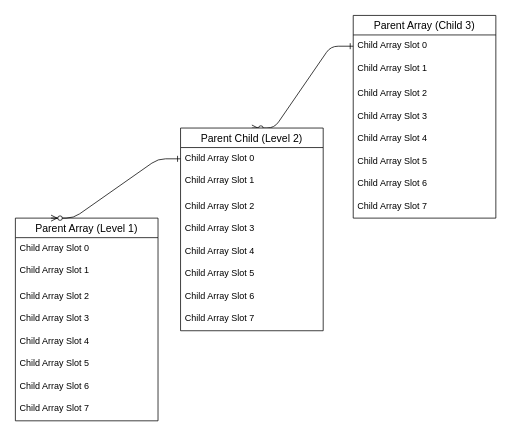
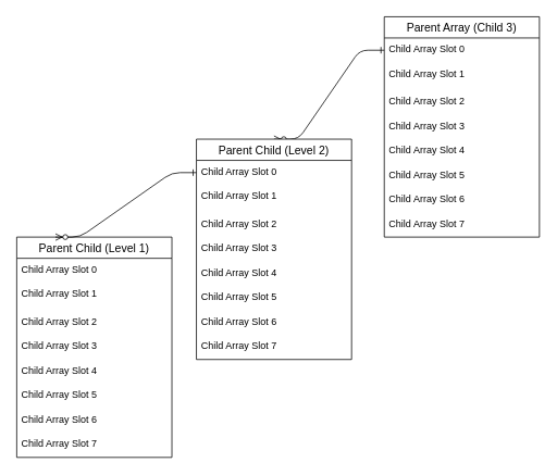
  <mxCell id="0" />
  <mxCell id="1" parent="0" />
  <mxCell id="2" value="Parent Array (Child 3)" style="swimlane;fontStyle=0;childLayout=stackLayout;horizontal=1;startSize=26;horizontalStack=0;resizeParent=1;resizeParentMax=0;resizeLast=0;collapsible=1;marginBottom=0;align=center;fontSize=14;" vertex="1" parent="1"><mxGeometry x="470" y="20" width="190" height="270" as="geometry" /></mxCell>
  <mxCell id="3" value="Child Array&amp;nbsp;Slot 0" style="text;strokeColor=none;fillColor=none;spacingLeft=4;spacingRight=4;overflow=hidden;rotatable=0;points=[[0,0.5],[1,0.5]];portConstraint=eastwest;fontSize=12;whiteSpace=wrap;html=1;" vertex="1" parent="2"><mxGeometry y="26" width="190" height="30" as="geometry" /></mxCell>
  <mxCell id="4" value="Child Array&amp;nbsp;Slot 1" style="text;strokeColor=none;fillColor=none;spacingLeft=4;spacingRight=4;overflow=hidden;rotatable=0;points=[[0,0.5],[1,0.5]];portConstraint=eastwest;fontSize=12;whiteSpace=wrap;html=1;" vertex="1" parent="2"><mxGeometry y="56" width="190" height="34" as="geometry" /></mxCell>
  <mxCell id="5" value="Child Array&amp;nbsp;Slot 2" style="text;strokeColor=none;fillColor=none;spacingLeft=4;spacingRight=4;overflow=hidden;rotatable=0;points=[[0,0.5],[1,0.5]];portConstraint=eastwest;fontSize=12;whiteSpace=wrap;html=1;" vertex="1" parent="2"><mxGeometry y="90" width="190" height="30" as="geometry" /></mxCell>
  <mxCell id="6" value="Child Array&amp;nbsp;Slot 3" style="text;strokeColor=none;fillColor=none;spacingLeft=4;spacingRight=4;overflow=hidden;rotatable=0;points=[[0,0.5],[1,0.5]];portConstraint=eastwest;fontSize=12;whiteSpace=wrap;html=1;" vertex="1" parent="2"><mxGeometry y="120" width="190" height="30" as="geometry" /></mxCell>
  <mxCell id="7" value="Child Array&amp;nbsp;Slot 4" style="text;strokeColor=none;fillColor=none;spacingLeft=4;spacingRight=4;overflow=hidden;rotatable=0;points=[[0,0.5],[1,0.5]];portConstraint=eastwest;fontSize=12;whiteSpace=wrap;html=1;" vertex="1" parent="2"><mxGeometry y="150" width="190" height="30" as="geometry" /></mxCell>
  <mxCell id="8" value="Child Array&amp;nbsp;Slot 5" style="text;strokeColor=none;fillColor=none;spacingLeft=4;spacingRight=4;overflow=hidden;rotatable=0;points=[[0,0.5],[1,0.5]];portConstraint=eastwest;fontSize=12;whiteSpace=wrap;html=1;" vertex="1" parent="2"><mxGeometry y="180" width="190" height="30" as="geometry" /></mxCell>
  <mxCell id="9" value="Child Array Slot 6" style="text;strokeColor=none;fillColor=none;spacingLeft=4;spacingRight=4;overflow=hidden;rotatable=0;points=[[0,0.5],[1,0.5]];portConstraint=eastwest;fontSize=12;whiteSpace=wrap;html=1;" vertex="1" parent="2"><mxGeometry y="210" width="190" height="30" as="geometry" /></mxCell>
  <mxCell id="10" value="Child Array&amp;nbsp;Slot 7&lt;div&gt;&lt;br&gt;&lt;/div&gt;" style="text;strokeColor=none;fillColor=none;spacingLeft=4;spacingRight=4;overflow=hidden;rotatable=0;points=[[0,0.5],[1,0.5]];portConstraint=eastwest;fontSize=12;whiteSpace=wrap;html=1;" vertex="1" parent="2"><mxGeometry y="240" width="190" height="30" as="geometry" /></mxCell>
  <mxCell id="11" value="" style="edgeStyle=entityRelationEdgeStyle;endArrow=ERzeroToMany;startArrow=ERone;endFill=1;startFill=0;exitX=0;exitY=0.5;exitDx=0;exitDy=0;entryX=0.5;entryY=0;entryDx=0;entryDy=0;" edge="1" parent="1" source="3" target="12"><mxGeometry width="100" height="100" relative="1" as="geometry"><mxPoint x="530" y="43" as="sourcePoint" /><mxPoint x="413.75" y="290.27" as="targetPoint" /><Array as="points"><mxPoint x="100" y="240" /><mxPoint x="300" y="80" /><mxPoint x="190" y="130" /></Array></mxGeometry></mxCell>
  <mxCell id="12" value="Parent Child (Level 2)" style="swimlane;fontStyle=0;childLayout=stackLayout;horizontal=1;startSize=26;horizontalStack=0;resizeParent=1;resizeParentMax=0;resizeLast=0;collapsible=1;marginBottom=0;align=center;fontSize=14;" vertex="1" parent="1"><mxGeometry x="240" y="170" width="190" height="270" as="geometry" /></mxCell>
  <mxCell id="13" value="Child Array&amp;nbsp;Slot 0" style="text;strokeColor=none;fillColor=none;spacingLeft=4;spacingRight=4;overflow=hidden;rotatable=0;points=[[0,0.5],[1,0.5]];portConstraint=eastwest;fontSize=12;whiteSpace=wrap;html=1;" vertex="1" parent="12"><mxGeometry y="26" width="190" height="30" as="geometry" /></mxCell>
  <mxCell id="14" value="Child Array&amp;nbsp;Slot 1" style="text;strokeColor=none;fillColor=none;spacingLeft=4;spacingRight=4;overflow=hidden;rotatable=0;points=[[0,0.5],[1,0.5]];portConstraint=eastwest;fontSize=12;whiteSpace=wrap;html=1;" vertex="1" parent="12"><mxGeometry y="56" width="190" height="34" as="geometry" /></mxCell>
  <mxCell id="15" value="Child Array&amp;nbsp;Slot 2" style="text;strokeColor=none;fillColor=none;spacingLeft=4;spacingRight=4;overflow=hidden;rotatable=0;points=[[0,0.5],[1,0.5]];portConstraint=eastwest;fontSize=12;whiteSpace=wrap;html=1;" vertex="1" parent="12"><mxGeometry y="90" width="190" height="30" as="geometry" /></mxCell>
  <mxCell id="16" value="Child Array&amp;nbsp;Slot 3" style="text;strokeColor=none;fillColor=none;spacingLeft=4;spacingRight=4;overflow=hidden;rotatable=0;points=[[0,0.5],[1,0.5]];portConstraint=eastwest;fontSize=12;whiteSpace=wrap;html=1;" vertex="1" parent="12"><mxGeometry y="120" width="190" height="30" as="geometry" /></mxCell>
  <mxCell id="17" value="Child Array&amp;nbsp;Slot 4" style="text;strokeColor=none;fillColor=none;spacingLeft=4;spacingRight=4;overflow=hidden;rotatable=0;points=[[0,0.5],[1,0.5]];portConstraint=eastwest;fontSize=12;whiteSpace=wrap;html=1;" vertex="1" parent="12"><mxGeometry y="150" width="190" height="30" as="geometry" /></mxCell>
  <mxCell id="18" value="Child Array&amp;nbsp;Slot 5" style="text;strokeColor=none;fillColor=none;spacingLeft=4;spacingRight=4;overflow=hidden;rotatable=0;points=[[0,0.5],[1,0.5]];portConstraint=eastwest;fontSize=12;whiteSpace=wrap;html=1;" vertex="1" parent="12"><mxGeometry y="180" width="190" height="30" as="geometry" /></mxCell>
  <mxCell id="19" value="Child Array Slot 6" style="text;strokeColor=none;fillColor=none;spacingLeft=4;spacingRight=4;overflow=hidden;rotatable=0;points=[[0,0.5],[1,0.5]];portConstraint=eastwest;fontSize=12;whiteSpace=wrap;html=1;" vertex="1" parent="12"><mxGeometry y="210" width="190" height="30" as="geometry" /></mxCell>
  <mxCell id="20" value="Child Array&amp;nbsp;Slot 7&lt;div&gt;&lt;br&gt;&lt;/div&gt;" style="text;strokeColor=none;fillColor=none;spacingLeft=4;spacingRight=4;overflow=hidden;rotatable=0;points=[[0,0.5],[1,0.5]];portConstraint=eastwest;fontSize=12;whiteSpace=wrap;html=1;" vertex="1" parent="12"><mxGeometry y="240" width="190" height="30" as="geometry" /></mxCell>
- <mxCell id="21" value="Parent Array (Level 1)" style="swimlane;fontStyle=0;childLayout=stackLayout;horizontal=1;startSize=26;horizontalStack=0;resizeParent=1;resizeParentMax=0;resizeLast=0;collapsible=1;marginBottom=0;align=center;fontSize=14;" vertex="1" parent="1"><mxGeometry x="20" y="290" width="190" height="270" as="geometry" /></mxCell>
+ <mxCell id="21" value="Parent Child (Level 1)" style="swimlane;fontStyle=0;childLayout=stackLayout;horizontal=1;startSize=26;horizontalStack=0;resizeParent=1;resizeParentMax=0;resizeLast=0;collapsible=1;marginBottom=0;align=center;fontSize=14;" vertex="1" parent="1"><mxGeometry x="20" y="290" width="190" height="270" as="geometry" /></mxCell>
  <mxCell id="22" value="Child Array&amp;nbsp;Slot 0" style="text;strokeColor=none;fillColor=none;spacingLeft=4;spacingRight=4;overflow=hidden;rotatable=0;points=[[0,0.5],[1,0.5]];portConstraint=eastwest;fontSize=12;whiteSpace=wrap;html=1;" vertex="1" parent="21"><mxGeometry y="26" width="190" height="30" as="geometry" /></mxCell>
  <mxCell id="23" value="Child Array&amp;nbsp;Slot 1" style="text;strokeColor=none;fillColor=none;spacingLeft=4;spacingRight=4;overflow=hidden;rotatable=0;points=[[0,0.5],[1,0.5]];portConstraint=eastwest;fontSize=12;whiteSpace=wrap;html=1;" vertex="1" parent="21"><mxGeometry y="56" width="190" height="34" as="geometry" /></mxCell>
  <mxCell id="24" value="Child Array&amp;nbsp;Slot 2" style="text;strokeColor=none;fillColor=none;spacingLeft=4;spacingRight=4;overflow=hidden;rotatable=0;points=[[0,0.5],[1,0.5]];portConstraint=eastwest;fontSize=12;whiteSpace=wrap;html=1;" vertex="1" parent="21"><mxGeometry y="90" width="190" height="30" as="geometry" /></mxCell>
  <mxCell id="25" value="Child Array&amp;nbsp;Slot 3" style="text;strokeColor=none;fillColor=none;spacingLeft=4;spacingRight=4;overflow=hidden;rotatable=0;points=[[0,0.5],[1,0.5]];portConstraint=eastwest;fontSize=12;whiteSpace=wrap;html=1;" vertex="1" parent="21"><mxGeometry y="120" width="190" height="30" as="geometry" /></mxCell>
  <mxCell id="26" value="Child Array&amp;nbsp;Slot 4" style="text;strokeColor=none;fillColor=none;spacingLeft=4;spacingRight=4;overflow=hidden;rotatable=0;points=[[0,0.5],[1,0.5]];portConstraint=eastwest;fontSize=12;whiteSpace=wrap;html=1;" vertex="1" parent="21"><mxGeometry y="150" width="190" height="30" as="geometry" /></mxCell>
  <mxCell id="27" value="Child Array&amp;nbsp;Slot 5" style="text;strokeColor=none;fillColor=none;spacingLeft=4;spacingRight=4;overflow=hidden;rotatable=0;points=[[0,0.5],[1,0.5]];portConstraint=eastwest;fontSize=12;whiteSpace=wrap;html=1;" vertex="1" parent="21"><mxGeometry y="180" width="190" height="30" as="geometry" /></mxCell>
  <mxCell id="28" value="Child Array Slot 6" style="text;strokeColor=none;fillColor=none;spacingLeft=4;spacingRight=4;overflow=hidden;rotatable=0;points=[[0,0.5],[1,0.5]];portConstraint=eastwest;fontSize=12;whiteSpace=wrap;html=1;" vertex="1" parent="21"><mxGeometry y="210" width="190" height="30" as="geometry" /></mxCell>
  <mxCell id="29" value="Child Array&amp;nbsp;Slot 7&lt;div&gt;&lt;br&gt;&lt;/div&gt;" style="text;strokeColor=none;fillColor=none;spacingLeft=4;spacingRight=4;overflow=hidden;rotatable=0;points=[[0,0.5],[1,0.5]];portConstraint=eastwest;fontSize=12;whiteSpace=wrap;html=1;" vertex="1" parent="21"><mxGeometry y="240" width="190" height="30" as="geometry" /></mxCell>
  <mxCell id="30" value="" style="edgeStyle=entityRelationEdgeStyle;endArrow=ERzeroToMany;startArrow=ERone;endFill=1;startFill=0;exitX=0;exitY=0.5;exitDx=0;exitDy=0;entryX=0.25;entryY=0;entryDx=0;entryDy=0;" edge="1" parent="1" source="13" target="21"><mxGeometry width="100" height="100" relative="1" as="geometry"><mxPoint x="480" y="71" as="sourcePoint" /><mxPoint x="363" y="177" as="targetPoint" /><Array as="points"><mxPoint x="110" y="250" /><mxPoint x="310" y="90" /><mxPoint x="200" y="140" /></Array></mxGeometry></mxCell>
